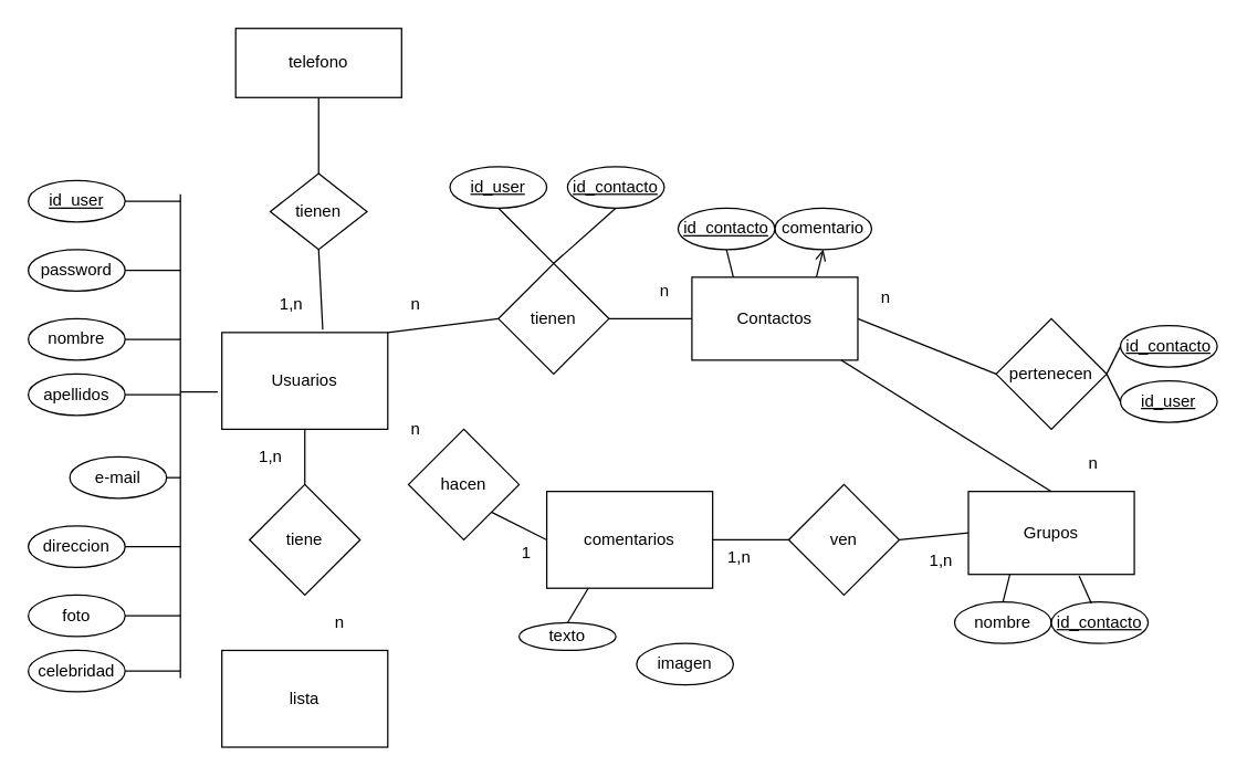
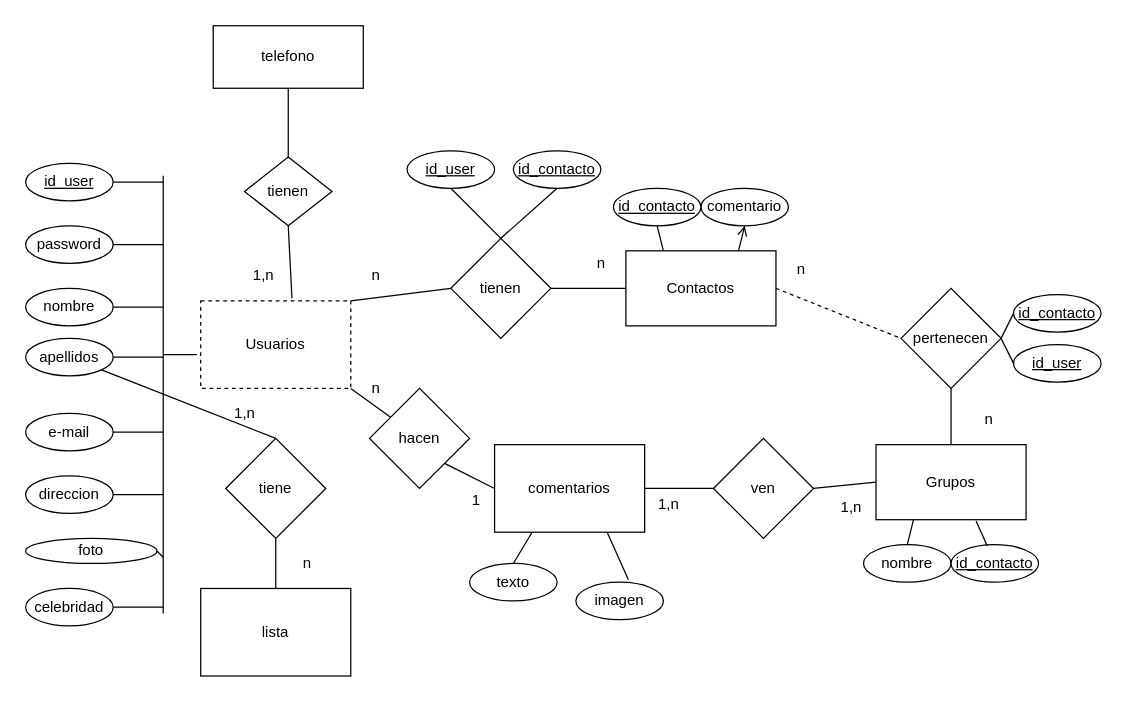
  <mxCell id="0" />
  <mxCell id="1" parent="0" />
- <mxCell id="2" value="&lt;div&gt;Usuarios&lt;/div&gt;" style="rounded=0;whiteSpace=wrap;html=1;" vertex="1" parent="1"><mxGeometry x="160" y="240" width="120" height="70" as="geometry" /></mxCell>
+ <mxCell id="2" value="&lt;div&gt;Usuarios&lt;/div&gt;" style="rounded=0;whiteSpace=wrap;html=1;dashed=1;" vertex="1" parent="1"><mxGeometry x="160" y="240" width="120" height="70" as="geometry" /></mxCell>
  <mxCell id="3" value="&lt;u&gt;id_user&lt;/u&gt;" style="ellipse;whiteSpace=wrap;html=1;" vertex="1" parent="1"><mxGeometry x="20" y="130" width="70" height="30" as="geometry" /></mxCell>
  <mxCell id="4" value="&lt;div&gt;password&lt;/div&gt;" style="ellipse;whiteSpace=wrap;html=1;" vertex="1" parent="1"><mxGeometry x="20" y="180" width="70" height="30" as="geometry" /></mxCell>
  <mxCell id="5" value="&lt;div&gt;nombre&lt;/div&gt;" style="ellipse;whiteSpace=wrap;html=1;" vertex="1" parent="1"><mxGeometry x="20" y="230" width="70" height="30" as="geometry" /></mxCell>
- <mxCell id="6" value="e-mail" style="ellipse;whiteSpace=wrap;html=1;" vertex="1" parent="1"><mxGeometry x="50" y="330" width="70" height="30" as="geometry" /></mxCell>
+ <mxCell id="6" value="e-mail" style="ellipse;whiteSpace=wrap;html=1;" vertex="1" parent="1"><mxGeometry x="20" y="330" width="70" height="30" as="geometry" /></mxCell>
  <mxCell id="7" value="telefono" style="rounded=0;whiteSpace=wrap;html=1;" vertex="1" parent="1"><mxGeometry x="170" y="20" width="120" height="50" as="geometry" /></mxCell>
  <mxCell id="8" value="celebridad" style="ellipse;whiteSpace=wrap;html=1;" vertex="1" parent="1"><mxGeometry x="20" y="470" width="70" height="30" as="geometry" /></mxCell>
  <mxCell id="9" value="direccion" style="ellipse;whiteSpace=wrap;html=1;" vertex="1" parent="1"><mxGeometry x="20" y="380" width="70" height="30" as="geometry" /></mxCell>
  <mxCell id="10" value="apellidos" style="ellipse;whiteSpace=wrap;html=1;" vertex="1" parent="1"><mxGeometry x="20" y="270" width="70" height="30" as="geometry" /></mxCell>
- <mxCell id="11" value="foto" style="ellipse;whiteSpace=wrap;html=1;" vertex="1" parent="1"><mxGeometry x="20" y="430" width="70" height="30" as="geometry" /></mxCell>
+ <mxCell id="11" value="foto" style="ellipse;whiteSpace=wrap;html=1;" vertex="1" parent="1"><mxGeometry x="20" y="430" width="105" height="20" as="geometry" /></mxCell>
  <mxCell id="12" value="" style="endArrow=none;html=1;" edge="1" parent="1"><mxGeometry width="50" height="50" relative="1" as="geometry"><mxPoint x="130" y="490" as="sourcePoint" /><mxPoint x="130" y="140" as="targetPoint" /></mxGeometry></mxCell>
  <mxCell id="13" value="" style="endArrow=none;html=1;entryX=-0.025;entryY=0.614;entryDx=0;entryDy=0;entryPerimeter=0;" edge="1" parent="1" target="2"><mxGeometry width="50" height="50" relative="1" as="geometry"><mxPoint x="130" y="283" as="sourcePoint" /><mxPoint x="150" y="180" as="targetPoint" /></mxGeometry></mxCell>
  <mxCell id="14" value="" style="endArrow=none;html=1;entryX=1;entryY=0.5;entryDx=0;entryDy=0;" edge="1" parent="1" target="4"><mxGeometry width="50" height="50" relative="1" as="geometry"><mxPoint x="130" y="195" as="sourcePoint" /><mxPoint x="140" as="targetPoint" y="170" /></mxGeometry></mxCell>
  <mxCell id="15" value="" style="endArrow=none;html=1;entryX=1;entryY=0.5;entryDx=0;entryDy=0;" edge="1" parent="1" target="3"><mxGeometry width="50" height="50" relative="1" as="geometry"><mxPoint x="130" y="145" as="sourcePoint" /><mxPoint x="140" as="targetPoint" y="170" /></mxGeometry></mxCell>
  <mxCell id="16" value="" style="endArrow=none;html=1;entryX=1;entryY=0.5;entryDx=0;entryDy=0;" edge="1" parent="1" target="5"><mxGeometry width="50" height="50" relative="1" as="geometry"><mxPoint x="130" y="245" as="sourcePoint" /><mxPoint x="90" y="195" as="targetPoint" /></mxGeometry></mxCell>
  <mxCell id="17" value="" style="endArrow=none;html=1;entryX=1;entryY=0.5;entryDx=0;entryDy=0;" edge="1" parent="1" target="10"><mxGeometry width="50" height="50" relative="1" as="geometry"><mxPoint x="130" y="285" as="sourcePoint" /><mxPoint x="100" y="205" as="targetPoint" /></mxGeometry></mxCell>
  <mxCell id="18" value="" style="endArrow=none;html=1;entryX=1;entryY=0.5;entryDx=0;entryDy=0;" edge="1" parent="1" target="6"><mxGeometry width="50" height="50" relative="1" as="geometry"><mxPoint x="130" y="345" as="sourcePoint" /><mxPoint x="110" y="215" as="targetPoint" /></mxGeometry></mxCell>
  <mxCell id="19" value="" style="endArrow=none;html=1;entryX=1;entryY=0.5;entryDx=0;entryDy=0;" edge="1" parent="1" target="9"><mxGeometry width="50" height="50" relative="1" as="geometry"><mxPoint x="130" y="395" as="sourcePoint" /><mxPoint x="120" y="225" as="targetPoint" /></mxGeometry></mxCell>
  <mxCell id="20" value="" style="endArrow=none;html=1;entryX=1;entryY=0.5;entryDx=0;entryDy=0;" edge="1" parent="1" target="11"><mxGeometry width="50" height="50" relative="1" as="geometry"><mxPoint x="130" y="445" as="sourcePoint" /><mxPoint x="130" y="235" as="targetPoint" /></mxGeometry></mxCell>
  <mxCell id="21" value="" style="endArrow=none;html=1;entryX=1;entryY=0.5;entryDx=0;entryDy=0;" edge="1" parent="1" target="8"><mxGeometry width="50" height="50" relative="1" as="geometry"><mxPoint x="130" y="485" as="sourcePoint" /><mxPoint x="140" y="245" as="targetPoint" /></mxGeometry></mxCell>
  <mxCell id="22" value="&lt;div&gt;Contactos&lt;/div&gt;" style="rounded=0;whiteSpace=wrap;html=1;" vertex="1" parent="1"><mxGeometry x="500" y="200" width="120" height="60" as="geometry" /></mxCell>
  <mxCell id="23" value="comentario" style="ellipse;whiteSpace=wrap;html=1;" vertex="1" parent="1"><mxGeometry x="560" y="150" width="70" height="30" as="geometry" /></mxCell>
  <mxCell id="24" value="&lt;u&gt;id_contacto&lt;/u&gt;" style="ellipse;whiteSpace=wrap;html=1;" vertex="1" parent="1"><mxGeometry x="490" y="150" width="70" height="30" as="geometry" /></mxCell>
  <mxCell id="25" value="tienen" style="rhombus;whiteSpace=wrap;html=1;" vertex="1" parent="1"><mxGeometry x="360" y="190" width="80" height="80" as="geometry" /></mxCell>
  <mxCell id="26" value="&lt;u&gt;id_contacto&lt;/u&gt;" style="ellipse;whiteSpace=wrap;html=1;" vertex="1" parent="1"><mxGeometry x="410" y="120" width="70" height="30" as="geometry" /></mxCell>
  <mxCell id="27" value="&lt;u&gt;id_user&lt;/u&gt;" style="ellipse;whiteSpace=wrap;html=1;" vertex="1" parent="1"><mxGeometry x="325" y="120" width="70" height="30" as="geometry" /></mxCell>
  <mxCell id="28" value="" style="endArrow=none;html=1;entryX=0.5;entryY=1;entryDx=0;entryDy=0;exitX=0.5;exitY=0;exitDx=0;exitDy=0;" edge="1" parent="1" source="25" target="26"><mxGeometry width="50" height="50" relative="1" as="geometry"><mxPoint x="350" y="210" as="sourcePoint" /><mxPoint x="400" y="160" as="targetPoint" /></mxGeometry></mxCell>
  <mxCell id="29" value="" style="endArrow=none;html=1;exitX=0.5;exitY=0;exitDx=0;exitDy=0;entryX=0.5;entryY=1;entryDx=0;entryDy=0;" edge="1" parent="1" source="25" target="27"><mxGeometry width="50" height="50" relative="1" as="geometry"><mxPoint x="400" y="190" as="sourcePoint" /><mxPoint x="365" y="150" as="targetPoint" /></mxGeometry></mxCell>
  <mxCell id="30" value="" style="endArrow=none;html=1;entryX=0;entryY=0.5;entryDx=0;entryDy=0;exitX=1;exitY=0;exitDx=0;exitDy=0;" edge="1" parent="1" source="2" target="25"><mxGeometry width="50" height="50" relative="1" as="geometry"><mxPoint x="250" y="230" as="sourcePoint" /><mxPoint x="300" y="180" as="targetPoint" /></mxGeometry></mxCell>
  <mxCell id="31" value="" style="endArrow=none;html=1;entryX=1;entryY=0.5;entryDx=0;entryDy=0;exitX=0;exitY=0.5;exitDx=0;exitDy=0;" edge="1" parent="1" source="22" target="25"><mxGeometry width="50" height="50" relative="1" as="geometry"><mxPoint x="320.96" y="228" as="sourcePoint" /><mxPoint x="360" y="230" as="targetPoint" /></mxGeometry></mxCell>
  <mxCell id="32" value="" style="endArrow=none;html=1;entryX=0.5;entryY=1;entryDx=0;entryDy=0;exitX=0.25;exitY=0;exitDx=0;exitDy=0;" edge="1" parent="1" source="22" target="24"><mxGeometry width="50" height="50" relative="1" as="geometry"><mxPoint x="510" y="340" as="sourcePoint" /><mxPoint x="560" y="290" as="targetPoint" /></mxGeometry></mxCell>
  <mxCell id="33" value="" style="endArrow=open;html=1;entryX=0.5;entryY=1;entryDx=0;entryDy=0;exitX=0.75;exitY=0;exitDx=0;exitDy=0;" edge="1" parent="1" source="22" target="23"><mxGeometry width="50" height="50" relative="1" as="geometry"><mxPoint x="530" y="200" as="sourcePoint" /><mxPoint x="525" y="180" as="targetPoint" /></mxGeometry></mxCell>
  <mxCell id="34" value="n" style="text;html=1;align=center;verticalAlign=middle;resizable=0;points=[];autosize=1;" vertex="1" parent="1"><mxGeometry x="290" y="210" width="20" height="20" as="geometry" /></mxCell>
  <mxCell id="35" value="n" style="text;html=1;align=center;verticalAlign=middle;resizable=0;points=[];autosize=1;" vertex="1" parent="1"><mxGeometry x="470" y="200" width="20" height="20" as="geometry" /></mxCell>
  <mxCell id="36" value="pertenecen" style="rhombus;whiteSpace=wrap;html=1;rotation=0;direction=north;" vertex="1" parent="1"><mxGeometry x="720" y="230" width="80" height="80" as="geometry" /></mxCell>
  <mxCell id="37" value="Grupos" style="rounded=0;whiteSpace=wrap;html=1;" vertex="1" parent="1"><mxGeometry x="700" y="355" width="120" height="60" as="geometry" /></mxCell>
- <mxCell id="38" value="" style="endArrow=none;html=1;exitX=0.5;exitY=0;exitDx=0;exitDy=0;" edge="1" parent="1" source="37" target="22"><mxGeometry width="50" height="50" relative="1" as="geometry"><mxPoint x="760" y="230" as="sourcePoint" /><mxPoint x="760" y="175" as="targetPoint" /></mxGeometry></mxCell>
+ <mxCell id="38" value="" style="endArrow=none;html=1;entryX=0;entryY=0.5;entryDx=0;entryDy=0;exitX=0.5;exitY=0;exitDx=0;exitDy=0;" edge="1" parent="1" source="37" target="36"><mxGeometry width="50" height="50" relative="1" as="geometry"><mxPoint x="760" y="230" as="sourcePoint" /><mxPoint x="760" y="175" as="targetPoint" /></mxGeometry></mxCell>
  <mxCell id="39" value="n" style="text;html=1;align=center;verticalAlign=middle;resizable=0;points=[];autosize=1;" vertex="1" parent="1"><mxGeometry x="630" y="205" width="20" height="20" as="geometry" /></mxCell>
  <mxCell id="40" value="n" style="text;html=1;align=center;verticalAlign=middle;resizable=0;points=[];autosize=1;" vertex="1" parent="1"><mxGeometry x="780" y="325" width="20" height="20" as="geometry" /></mxCell>
  <mxCell id="41" value="nombre" style="ellipse;whiteSpace=wrap;html=1;" vertex="1" parent="1"><mxGeometry x="690" y="435" width="70" height="30" as="geometry" /></mxCell>
  <mxCell id="42" value="tiene" style="rhombus;whiteSpace=wrap;html=1;rotation=0;direction=north;" vertex="1" parent="1"><mxGeometry x="180" y="350" width="80" height="80" as="geometry" /></mxCell>
  <mxCell id="43" value="lista" style="rounded=0;whiteSpace=wrap;html=1;" vertex="1" parent="1"><mxGeometry x="160" y="470" width="120" height="70" as="geometry" /></mxCell>
  <mxCell id="44" value="&lt;u&gt;id_contacto&lt;/u&gt;" style="ellipse;whiteSpace=wrap;html=1;" vertex="1" parent="1"><mxGeometry x="760" y="435" width="70" height="30" as="geometry" /></mxCell>
  <mxCell id="45" value="&lt;u&gt;id_contacto&lt;/u&gt;" style="ellipse;whiteSpace=wrap;html=1;" vertex="1" parent="1"><mxGeometry x="810" y="235" width="70" height="30" as="geometry" /></mxCell>
  <mxCell id="46" value="&lt;u&gt;id_user&lt;/u&gt;" style="ellipse;whiteSpace=wrap;html=1;" vertex="1" parent="1"><mxGeometry x="810" y="275" width="70" height="30" as="geometry" /></mxCell>
  <mxCell id="47" value="" style="endArrow=none;html=1;exitX=0.5;exitY=1;exitDx=0;exitDy=0;entryX=0;entryY=0.5;entryDx=0;entryDy=0;" edge="1" parent="1" source="36" target="45"><mxGeometry width="50" height="50" relative="1" as="geometry"><mxPoint x="790" y="265" as="sourcePoint" /><mxPoint x="810" y="245" as="targetPoint" /></mxGeometry></mxCell>
  <mxCell id="48" value="" style="endArrow=none;html=1;entryX=0;entryY=0.5;entryDx=0;entryDy=0;exitX=0.5;exitY=1;exitDx=0;exitDy=0;" edge="1" parent="1" source="36" target="46"><mxGeometry width="50" height="50" relative="1" as="geometry"><mxPoint x="780" y="315" as="sourcePoint" /><mxPoint x="830" y="265" as="targetPoint" /></mxGeometry></mxCell>
  <mxCell id="49" value="" style="endArrow=none;html=1;entryX=0.5;entryY=0;entryDx=0;entryDy=0;exitX=0.25;exitY=1;exitDx=0;exitDy=0;" edge="1" parent="1" source="37" target="41"><mxGeometry width="50" height="50" relative="1" as="geometry"><mxPoint x="800" y="270" as="sourcePoint" /><mxPoint x="810" y="290" as="targetPoint" /></mxGeometry></mxCell>
  <mxCell id="50" value="" style="endArrow=none;html=1;entryX=0.414;entryY=0.033;entryDx=0;entryDy=0;exitX=0.667;exitY=1.017;exitDx=0;exitDy=0;exitPerimeter=0;entryPerimeter=0;" edge="1" parent="1" source="37" target="44"><mxGeometry width="50" height="50" relative="1" as="geometry"><mxPoint x="730" y="415" as="sourcePoint" /><mxPoint x="725" y="435" as="targetPoint" /></mxGeometry></mxCell>
- <mxCell id="51" value="" style="endArrow=none;html=1;entryX=0.5;entryY=1;entryDx=0;entryDy=0;exitX=1;exitY=0.5;exitDx=0;exitDy=0;" edge="1" parent="1" source="42" target="2"><mxGeometry width="50" height="50" relative="1" as="geometry"><mxPoint x="190" y="370" as="sourcePoint" /><mxPoint x="240" y="320" as="targetPoint" /></mxGeometry></mxCell>
+ <mxCell id="51" value="" style="endArrow=none;html=1;exitX=1;exitY=0.5;exitDx=0;exitDy=0;" edge="1" parent="1" source="42" target="10"><mxGeometry width="50" height="50" relative="1" as="geometry"><mxPoint x="190" y="370" as="sourcePoint" /><mxPoint x="240" y="320" as="targetPoint" /></mxGeometry></mxCell>
+ <mxCell id="52" value="" style="endArrow=none;html=1;entryX=0;entryY=0.5;entryDx=0;entryDy=0;exitX=0.5;exitY=0;exitDx=0;exitDy=0;" edge="1" parent="1" source="43" target="42"><mxGeometry width="50" height="50" relative="1" as="geometry"><mxPoint x="180" y="490" as="sourcePoint" /><mxPoint x="230" y="440" as="targetPoint" /></mxGeometry></mxCell>
  <mxCell id="53" value="&lt;div&gt;1,n&lt;/div&gt;" style="text;html=1;align=center;verticalAlign=middle;resizable=0;points=[];autosize=1;" vertex="1" parent="1"><mxGeometry x="180" y="320" width="30" height="20" as="geometry" /></mxCell>
  <mxCell id="54" value="&lt;div&gt;n&lt;/div&gt;" style="text;html=1;align=center;verticalAlign=middle;resizable=0;points=[];autosize=1;" vertex="1" parent="1"><mxGeometry x="235" y="440" width="20" height="20" as="geometry" /></mxCell>
  <mxCell id="55" value="comentarios" style="rounded=0;whiteSpace=wrap;html=1;" vertex="1" parent="1"><mxGeometry x="395" y="355" width="120" height="70" as="geometry" /></mxCell>
- <mxCell id="56" value="texto" style="ellipse;whiteSpace=wrap;html=1;" vertex="1" parent="1"><mxGeometry x="375" y="450" width="70" height="20" as="geometry" /></mxCell>
+ <mxCell id="56" value="texto" style="ellipse;whiteSpace=wrap;html=1;" vertex="1" parent="1"><mxGeometry x="375" y="450" width="70" height="30" as="geometry" /></mxCell>
  <mxCell id="57" value="imagen" style="ellipse;whiteSpace=wrap;html=1;" vertex="1" parent="1"><mxGeometry x="460" y="465" width="70" height="30" as="geometry" /></mxCell>
- <mxCell id="58" value="" style="endArrow=none;html=1;entryX=0.5;entryY=0;entryDx=0;entryDy=0;exitX=1;exitY=0.5;exitDx=0;exitDy=0;" edge="1" parent="1" source="22" target="36"><mxGeometry width="50" height="50" relative="1" as="geometry"><mxPoint x="610" y="370" as="sourcePoint" /><mxPoint x="660" y="320" as="targetPoint" /></mxGeometry></mxCell>
+ <mxCell id="58" value="" style="endArrow=none;html=1;entryX=0.5;entryY=0;entryDx=0;entryDy=0;exitX=1;exitY=0.5;exitDx=0;exitDy=0;dashed=1;" edge="1" parent="1" source="22" target="36"><mxGeometry width="50" height="50" relative="1" as="geometry"><mxPoint x="610" y="370" as="sourcePoint" /><mxPoint x="660" y="320" as="targetPoint" /></mxGeometry></mxCell>
+ <mxCell id="59" value="" style="endArrow=none;html=1;entryX=1;entryY=1;entryDx=0;entryDy=0;" edge="1" parent="1" source="61" target="2"><mxGeometry width="50" height="50" relative="1" as="geometry"><mxPoint x="400" y="580" as="sourcePoint" /><mxPoint x="450" y="530" as="targetPoint" /></mxGeometry></mxCell>
  <mxCell id="60" value="ven" style="rhombus;whiteSpace=wrap;html=1;rotation=0;direction=north;" vertex="1" parent="1"><mxGeometry x="570" y="350" width="80" height="80" as="geometry" /></mxCell>
  <mxCell id="61" value="hacen" style="rhombus;whiteSpace=wrap;html=1;rotation=0;direction=north;" vertex="1" parent="1"><mxGeometry x="295" y="310" width="80" height="80" as="geometry" /></mxCell>
  <mxCell id="62" value="" style="endArrow=none;html=1;entryX=0;entryY=1;entryDx=0;entryDy=0;exitX=0;exitY=0.5;exitDx=0;exitDy=0;" edge="1" parent="1" source="55" target="61"><mxGeometry width="50" height="50" relative="1" as="geometry"><mxPoint x="311.842" y="333.158" as="sourcePoint" /><mxPoint x="280" y="310" as="targetPoint" /></mxGeometry></mxCell>
  <mxCell id="63" value="" style="endArrow=none;html=1;entryX=1;entryY=0.5;entryDx=0;entryDy=0;exitX=0.5;exitY=0;exitDx=0;exitDy=0;" edge="1" parent="1" source="60" target="55"><mxGeometry width="50" height="50" relative="1" as="geometry"><mxPoint x="395" y="390" as="sourcePoint" /><mxPoint x="355" y="370" as="targetPoint" /></mxGeometry></mxCell>
  <mxCell id="64" value="" style="endArrow=none;html=1;entryX=0;entryY=0.5;entryDx=0;entryDy=0;exitX=0.5;exitY=1;exitDx=0;exitDy=0;" edge="1" parent="1" source="60" target="37"><mxGeometry width="50" height="50" relative="1" as="geometry"><mxPoint x="565" y="405" as="sourcePoint" /><mxPoint x="515" y="390" as="targetPoint" /></mxGeometry></mxCell>
  <mxCell id="65" value="" style="endArrow=none;html=1;entryX=0.5;entryY=0;entryDx=0;entryDy=0;exitX=0.25;exitY=1;exitDx=0;exitDy=0;" edge="1" parent="1" source="55" target="56"><mxGeometry width="50" height="50" relative="1" as="geometry"><mxPoint x="395" y="390" as="sourcePoint" /><mxPoint x="355" y="370" as="targetPoint" /></mxGeometry></mxCell>
+ <mxCell id="66" value="" style="endArrow=none;html=1;entryX=0.6;entryY=-0.067;entryDx=0;entryDy=0;exitX=0.75;exitY=1;exitDx=0;exitDy=0;entryPerimeter=0;" edge="1" parent="1" source="55" target="57"><mxGeometry width="50" height="50" relative="1" as="geometry"><mxPoint x="425" y="425" as="sourcePoint" /><mxPoint x="410" y="450" as="targetPoint" /></mxGeometry></mxCell>
  <mxCell id="67" value="tienen" style="rhombus;whiteSpace=wrap;html=1;" vertex="1" parent="1"><mxGeometry x="195" y="125" width="70" height="55" as="geometry" /></mxCell>
  <mxCell id="68" value="" style="endArrow=none;html=1;entryX=0.5;entryY=1;entryDx=0;entryDy=0;exitX=0.608;exitY=-0.029;exitDx=0;exitDy=0;exitPerimeter=0;" edge="1" parent="1" source="2" target="67"><mxGeometry width="50" height="50" relative="1" as="geometry"><mxPoint x="190" y="230" as="sourcePoint" /><mxPoint x="240" y="180" as="targetPoint" /></mxGeometry></mxCell>
  <mxCell id="69" value="" style="endArrow=none;html=1;entryX=0.5;entryY=1;entryDx=0;entryDy=0;exitX=0.5;exitY=0;exitDx=0;exitDy=0;" edge="1" parent="1" source="67" target="7"><mxGeometry width="50" height="50" relative="1" as="geometry"><mxPoint x="230" y="120" as="sourcePoint" /><mxPoint x="230" y="180" as="targetPoint" /></mxGeometry></mxCell>
  <mxCell id="70" value="&lt;div&gt;1,n&lt;/div&gt;" style="text;html=1;align=center;verticalAlign=middle;resizable=0;points=[];autosize=1;" vertex="1" parent="1"><mxGeometry x="195" y="210" width="30" height="20" as="geometry" /></mxCell>
  <mxCell id="71" value="n" style="text;html=1;align=center;verticalAlign=middle;resizable=0;points=[];autosize=1;" vertex="1" parent="1"><mxGeometry x="290" y="300" width="20" height="20" as="geometry" /></mxCell>
  <mxCell id="72" value="1" style="text;html=1;align=center;verticalAlign=middle;resizable=0;points=[];autosize=1;" vertex="1" parent="1"><mxGeometry x="370" y="390" width="20" height="20" as="geometry" /></mxCell>
  <mxCell id="73" value="1,n" style="text;html=1;align=center;verticalAlign=middle;resizable=0;points=[];autosize=1;" vertex="1" parent="1"><mxGeometry x="519" y="393" width="30" height="20" as="geometry" /></mxCell>
  <mxCell id="74" value="1,n" style="text;html=1;align=center;verticalAlign=middle;resizable=0;points=[];autosize=1;" vertex="1" parent="1"><mxGeometry x="665" y="395" width="30" height="20" as="geometry" /></mxCell>
